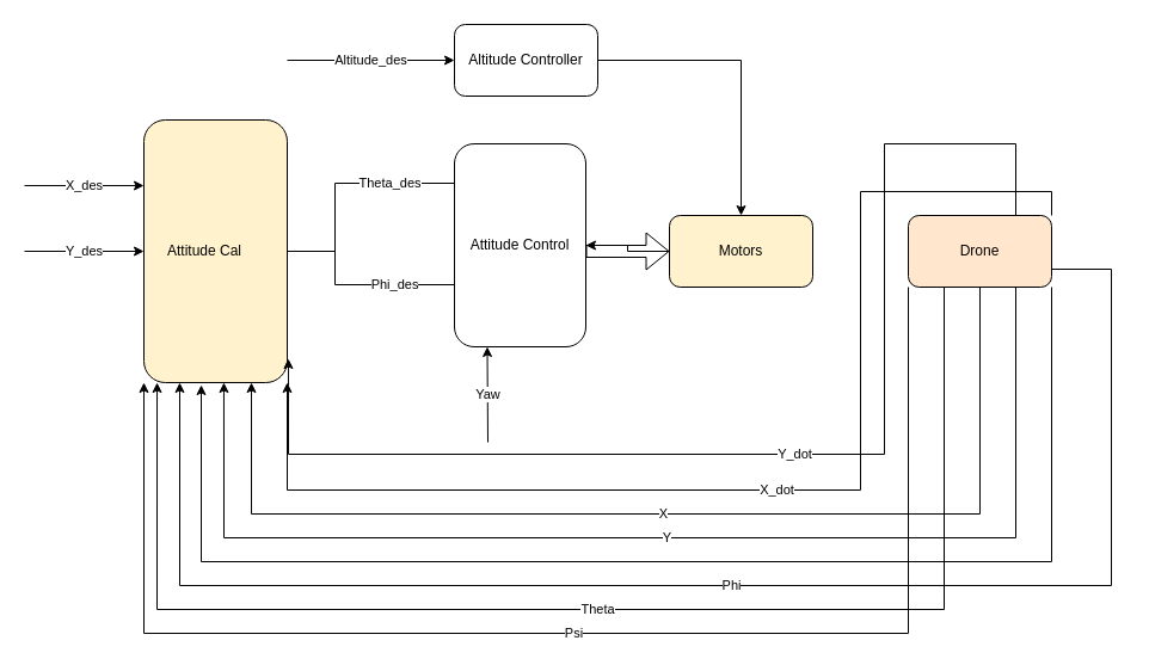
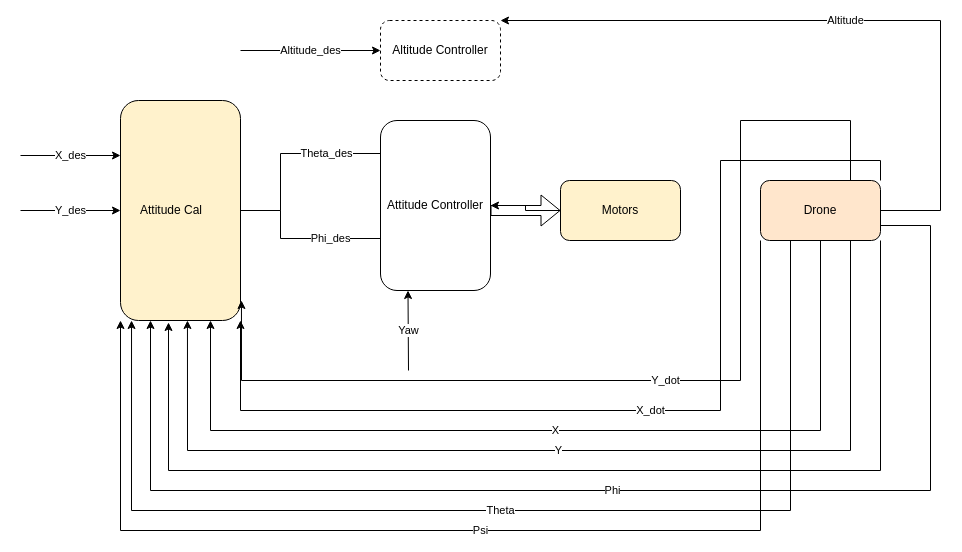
  <mxCell id="0" />
  <mxCell id="1" parent="0" />
  <mxCell id="2" value="Phi_des" style="edgeStyle=orthogonalEdgeStyle;rounded=0;orthogonalLoop=1;jettySize=auto;html=1;entryX=0;entryY=0.75;entryDx=0;entryDy=0;" edge="1" parent="1" source="4" target="8"><mxGeometry x="-0.084" relative="1" as="geometry"><mxPoint x="320" y="210" as="targetPoint" /><Array as="points"><mxPoint x="280" y="210" /><mxPoint x="280" y="238" /><mxPoint x="420" y="238" /></Array><mxPoint as="offset" /></mxGeometry></mxCell>
  <mxCell id="3" value="Theta_des" style="edgeStyle=orthogonalEdgeStyle;rounded=0;orthogonalLoop=1;jettySize=auto;html=1;entryX=0;entryY=0.25;entryDx=0;entryDy=0;" edge="1" parent="1" source="4" target="8"><mxGeometry relative="1" as="geometry"><Array as="points"><mxPoint x="280" y="210" /><mxPoint x="280" y="153" /><mxPoint x="420" y="153" /></Array></mxGeometry></mxCell>
  <mxCell id="4" value="Attitude Cal&lt;span style=&quot;white-space: pre&quot;&gt;&#09;&lt;/span&gt;" style="rounded=1;whiteSpace=wrap;html=1;fillColor=#fff2cc;" vertex="1" parent="1"><mxGeometry x="120" y="100" width="120" height="220" as="geometry" /></mxCell>
  <mxCell id="5" value="X_des" style="endArrow=classic;html=1;rounded=0;entryX=0;entryY=0.25;entryDx=0;entryDy=0;" edge="1" parent="1" target="4"><mxGeometry width="50" height="50" relative="1" as="geometry"><mxPoint x="20" y="155" as="sourcePoint" /><mxPoint x="80" y="170" as="targetPoint" /></mxGeometry></mxCell>
  <mxCell id="6" value="Y_des" style="endArrow=classic;html=1;rounded=0;entryX=0;entryY=0.5;entryDx=0;entryDy=0;" edge="1" parent="1" target="4"><mxGeometry width="50" height="50" relative="1" as="geometry"><mxPoint x="20" y="210" as="sourcePoint" /><mxPoint x="90" y="210" as="targetPoint" /></mxGeometry></mxCell>
  <mxCell id="7" value="Altitude_des" style="endArrow=classic;html=1;rounded=0;entryX=0;entryY=0.5;entryDx=0;entryDy=0;" edge="1" parent="1" target="14"><mxGeometry width="50" height="50" relative="1" as="geometry"><mxPoint x="240" y="50" as="sourcePoint" /><mxPoint x="440" y="360" as="targetPoint" /></mxGeometry></mxCell>
- <mxCell id="8" value="Attitude Control" style="rounded=1;whiteSpace=wrap;html=1;" vertex="1" parent="1"><mxGeometry x="380" y="120" width="110" height="170" as="geometry" /></mxCell>
+ <mxCell id="8" value="Attitude Controller" style="rounded=1;whiteSpace=wrap;html=1;" vertex="1" parent="1"><mxGeometry x="380" y="120" width="110" height="170" as="geometry" /></mxCell>
  <mxCell id="9" value="Yaw" style="endArrow=classic;html=1;rounded=0;entryX=0.25;entryY=1;entryDx=0;entryDy=0;" edge="1" parent="1" target="8"><mxGeometry width="50" height="50" relative="1" as="geometry"><mxPoint x="408" y="370" as="sourcePoint" /><mxPoint x="440" y="360" as="targetPoint" /></mxGeometry></mxCell>
  <mxCell id="10" value="" style="shape=flexArrow;endArrow=classic;html=1;rounded=0;" edge="1" parent="1"><mxGeometry width="50" height="50" relative="1" as="geometry"><mxPoint x="490" y="210" as="sourcePoint" /><mxPoint x="560" y="210" as="targetPoint" /></mxGeometry></mxCell>
  <mxCell id="11" value="" style="edgeStyle=orthogonalEdgeStyle;rounded=0;orthogonalLoop=1;jettySize=auto;html=1;" edge="1" parent="1" source="12" target="8"><mxGeometry relative="1" as="geometry" /></mxCell>
  <mxCell id="12" value="Motors" style="rounded=1;whiteSpace=wrap;html=1;fillColor=#fff2cc;" vertex="1" parent="1"><mxGeometry x="560" y="180" width="120" height="60" as="geometry" /></mxCell>
- <mxCell id="13" style="edgeStyle=orthogonalEdgeStyle;rounded=0;orthogonalLoop=1;jettySize=auto;html=1;" edge="1" parent="1" source="14" target="12"><mxGeometry relative="1" as="geometry" /></mxCell>
- <mxCell id="14" value="Altitude Controller" style="rounded=1;whiteSpace=wrap;html=1;" vertex="1" parent="1"><mxGeometry x="380" y="20" width="120" height="60" as="geometry" /></mxCell>
+ <mxCell id="14" value="Altitude Controller" style="rounded=1;whiteSpace=wrap;html=1;dashed=1;" vertex="1" parent="1"><mxGeometry x="380" y="20" width="120" height="60" as="geometry" /></mxCell>
  <mxCell id="15" value="X" style="edgeStyle=orthogonalEdgeStyle;rounded=0;orthogonalLoop=1;jettySize=auto;html=1;entryX=0.75;entryY=1;entryDx=0;entryDy=0;" edge="1" parent="1" source="24" target="4"><mxGeometry relative="1" as="geometry"><Array as="points"><mxPoint x="820" y="430" /><mxPoint x="210" y="430" /></Array></mxGeometry></mxCell>
  <mxCell id="16" value="Y" style="edgeStyle=orthogonalEdgeStyle;rounded=0;orthogonalLoop=1;jettySize=auto;html=1;exitX=0.75;exitY=1;exitDx=0;exitDy=0;entryX=0.558;entryY=1;entryDx=0;entryDy=0;entryPerimeter=0;" edge="1" parent="1" source="24" target="4"><mxGeometry relative="1" as="geometry"><Array as="points"><mxPoint x="850" y="450" /><mxPoint x="187" y="450" /></Array></mxGeometry></mxCell>
+ <mxCell id="17" value="Altitude" style="edgeStyle=orthogonalEdgeStyle;rounded=0;orthogonalLoop=1;jettySize=auto;html=1;entryX=1;entryY=0;entryDx=0;entryDy=0;" edge="1" parent="1" source="24" target="14"><mxGeometry relative="1" as="geometry"><mxPoint x="930" y="470" as="targetPoint" /><Array as="points"><mxPoint x="940" y="210" /><mxPoint x="940" y="20" /></Array></mxGeometry></mxCell>
  <mxCell id="18" style="edgeStyle=orthogonalEdgeStyle;rounded=0;orthogonalLoop=1;jettySize=auto;html=1;exitX=1;exitY=1;exitDx=0;exitDy=0;entryX=0.4;entryY=1.009;entryDx=0;entryDy=0;entryPerimeter=0;" edge="1" parent="1" source="24" target="4"><mxGeometry relative="1" as="geometry"><Array as="points"><mxPoint x="880" y="470" /><mxPoint x="168" y="470" /></Array></mxGeometry></mxCell>
  <mxCell id="19" value="Phi" style="edgeStyle=orthogonalEdgeStyle;rounded=0;orthogonalLoop=1;jettySize=auto;html=1;exitX=1;exitY=0.75;exitDx=0;exitDy=0;entryX=0.25;entryY=1;entryDx=0;entryDy=0;" edge="1" parent="1" source="24" target="4"><mxGeometry relative="1" as="geometry"><Array as="points"><mxPoint x="930" y="225" /><mxPoint x="930" y="490" /><mxPoint x="150" y="490" /></Array></mxGeometry></mxCell>
  <mxCell id="20" value="Theta" style="edgeStyle=orthogonalEdgeStyle;rounded=0;orthogonalLoop=1;jettySize=auto;html=1;exitX=0.25;exitY=1;exitDx=0;exitDy=0;entryX=0.092;entryY=1;entryDx=0;entryDy=0;entryPerimeter=0;" edge="1" parent="1" source="24" target="4"><mxGeometry relative="1" as="geometry"><Array as="points"><mxPoint x="790" y="510" /><mxPoint x="131" y="510" /></Array></mxGeometry></mxCell>
  <mxCell id="21" value="Psi" style="edgeStyle=orthogonalEdgeStyle;rounded=0;orthogonalLoop=1;jettySize=auto;html=1;exitX=0;exitY=1;exitDx=0;exitDy=0;entryX=0;entryY=1;entryDx=0;entryDy=0;" edge="1" parent="1" source="24" target="4"><mxGeometry relative="1" as="geometry"><Array as="points"><mxPoint x="760" y="530" /><mxPoint x="120" y="530" /></Array></mxGeometry></mxCell>
  <mxCell id="22" value="X_dot" style="edgeStyle=orthogonalEdgeStyle;rounded=0;orthogonalLoop=1;jettySize=auto;html=1;exitX=1;exitY=0;exitDx=0;exitDy=0;entryX=1;entryY=1;entryDx=0;entryDy=0;" edge="1" parent="1" source="24" target="4"><mxGeometry relative="1" as="geometry"><Array as="points"><mxPoint x="880" y="160" /><mxPoint x="720" y="160" /><mxPoint x="720" y="410" /><mxPoint x="240" y="410" /></Array></mxGeometry></mxCell>
  <mxCell id="23" value="Y_dot" style="edgeStyle=orthogonalEdgeStyle;rounded=0;orthogonalLoop=1;jettySize=auto;html=1;exitX=0.75;exitY=0;exitDx=0;exitDy=0;entryX=1.008;entryY=0.909;entryDx=0;entryDy=0;entryPerimeter=0;" edge="1" parent="1" source="24" target="4"><mxGeometry relative="1" as="geometry"><Array as="points"><mxPoint x="850" y="120" /><mxPoint x="740" y="120" /><mxPoint x="740" y="380" /><mxPoint x="241" y="380" /></Array></mxGeometry></mxCell>
  <mxCell id="24" value="Drone" style="whiteSpace=wrap;html=1;rounded=1;fillColor=#ffe6cc;" vertex="1" parent="1"><mxGeometry x="760" y="180" width="120" height="60" as="geometry" /></mxCell>
